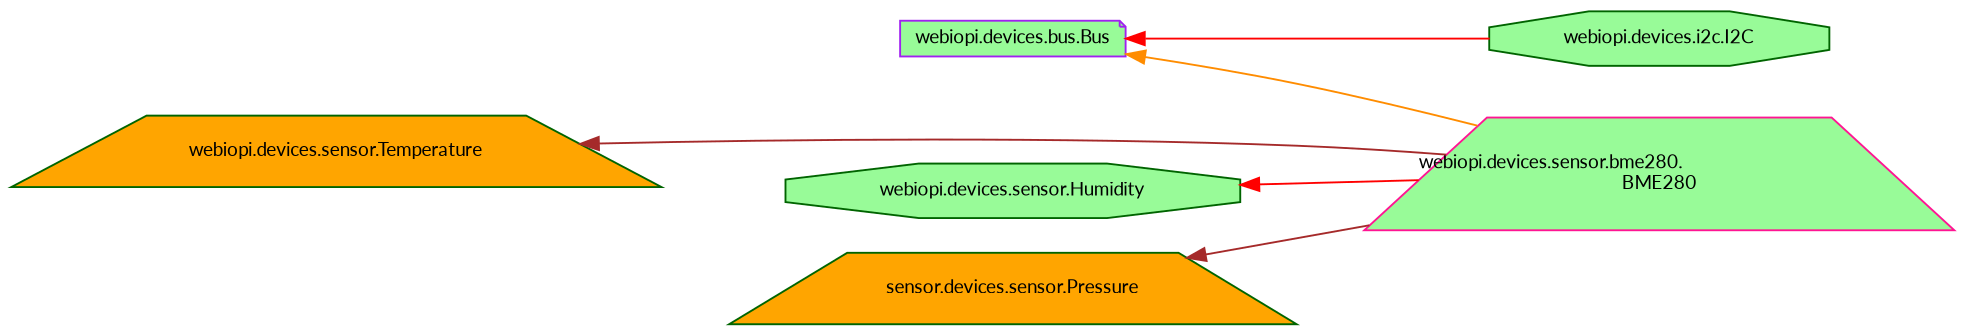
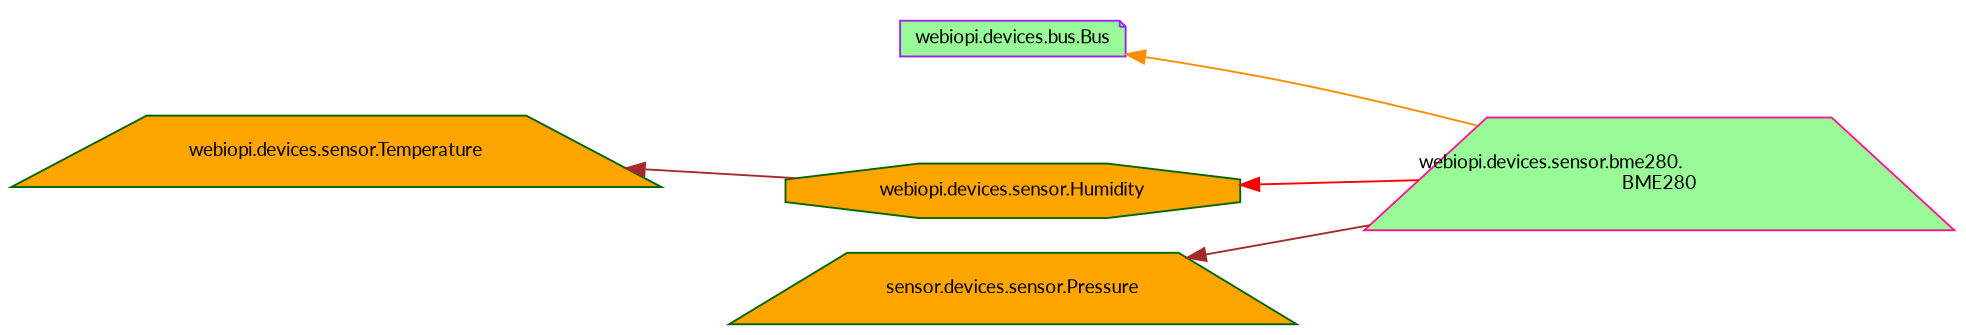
  digraph {
    fontname=Lato
    rankdir=LR
    node [color=darkgreen fillcolor=palegreen fontname=Lato fontsize=10 shape=trapezium style=filled]
    edge [color=red dir=back fontname=Lato fontsize=10 labelfontname=Helvetica labelfontsize=10 style=solid]
    n1 [color=deeppink fontcolor=black height=0.2 label="webiopi.devices.sensor.bme280.\lBME280" width=0.4]
-   n2 [height=0.2 label="webiopi.devices.i2c.I2C" shape=octagon width=0.4]
    n3 [color=purple height=0.2 label="webiopi.devices.bus.Bus" shape=note width=0.4]
    n4 [fillcolor=orange height=0.2 label="webiopi.devices.sensor.Temperature" width=0.4]
    n5 [fillcolor=orange height=0.2 label="sensor.devices.sensor.Pressure" width=0.4]
-   n6 [height=0.2 label="webiopi.devices.sensor.Humidity" shape=octagon width=0.4]
+   n6 [fillcolor=orange height=0.2 label="webiopi.devices.sensor.Humidity" shape=octagon width=0.4]
    n3 -> n1 [color=darkorange]
-   n3 -> n2
-   n4 -> n1 [color=brown]
+   n4 -> n6 [color=brown]
    n5 -> n1 [color=brown]
    n6 -> n1
  }
